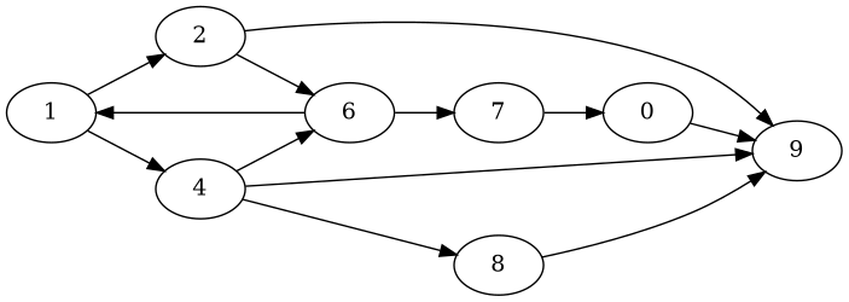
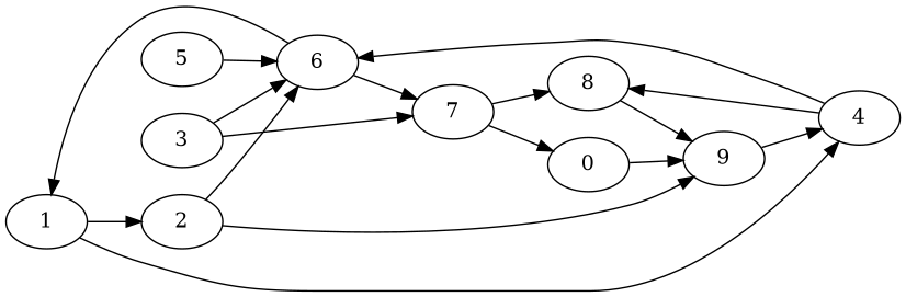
  digraph {
    rankdir=LR
    node [Weight=14]
    edge [Weight=5]
    1 [Weight=10]
    2 [Weight=6]
    4
    6
    9 [Weight=4]
    8
+   3 [Weight=15]
    7 [Weight=19]
    0 [Weight=8]
+   5
    1 -> 2 [Weight=6]
    1 -> 4
    2 -> 6 [Weight=10]
    2 -> 9 [Weight=2]
    4 -> 6 [Weight=2]
-   4 -> 9 [Weight=9]
+   9 -> 4 [Weight=9]
    4 -> 8
    6 -> 1
    6 -> 7 [Weight=9]
    8 -> 9
+   3 -> 6 [Weight=6]
+   3 -> 7 [Weight=3]
+   7 -> 8 [Weight=6]
    7 -> 0 [Weight=9]
    0 -> 9 [Weight=9]
+   5 -> 6 [Weight=3]
  }
